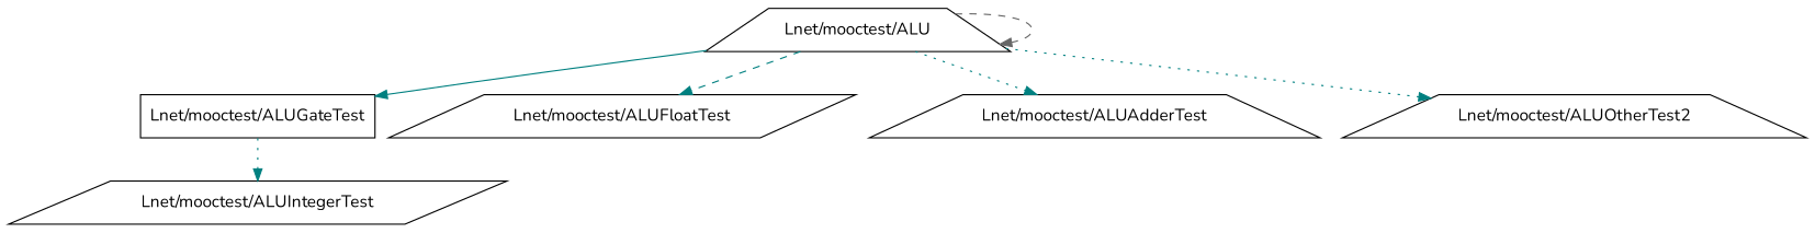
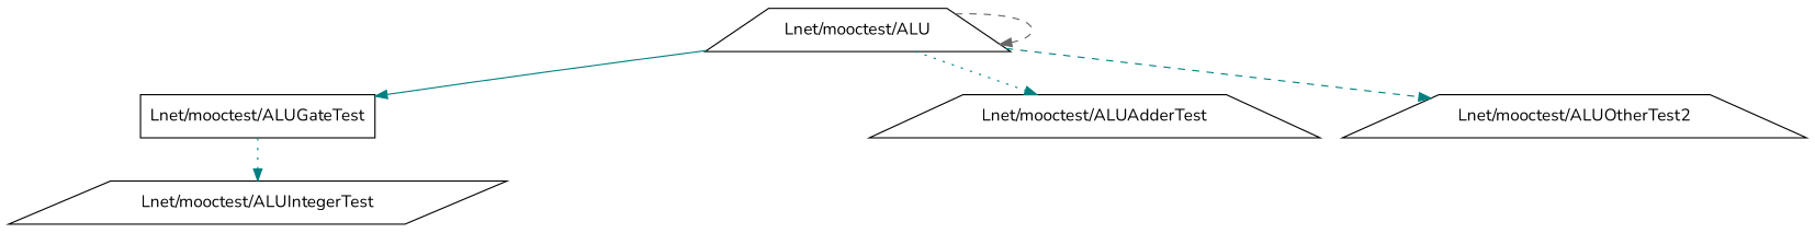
  digraph {
    fontname=Nunito
    node [fontname=Nunito shape=trapezium]
    edge [color=teal fontname=Nunito style=dotted]
    "Lnet/mooctest/ALU"
    "Lnet/mooctest/ALUGateTest" [shape=box]
-   "Lnet/mooctest/ALUFloatTest" [shape=parallelogram]
    "Lnet/mooctest/ALUAdderTest"
    "Lnet/mooctest/ALUOtherTest2"
    "Lnet/mooctest/ALUIntegerTest" [shape=parallelogram]
    "Lnet/mooctest/ALU" -> "Lnet/mooctest/ALU" [color=gray40 style=dashed]
    "Lnet/mooctest/ALU" -> "Lnet/mooctest/ALUGateTest" [style=solid]
-   "Lnet/mooctest/ALU" -> "Lnet/mooctest/ALUFloatTest" [style=dashed]
    "Lnet/mooctest/ALU" -> "Lnet/mooctest/ALUAdderTest"
-   "Lnet/mooctest/ALU" -> "Lnet/mooctest/ALUOtherTest2"
+   "Lnet/mooctest/ALU" -> "Lnet/mooctest/ALUOtherTest2" [style=dashed]
    "Lnet/mooctest/ALUGateTest" -> "Lnet/mooctest/ALUIntegerTest"
  }
